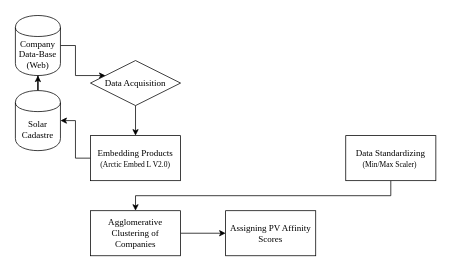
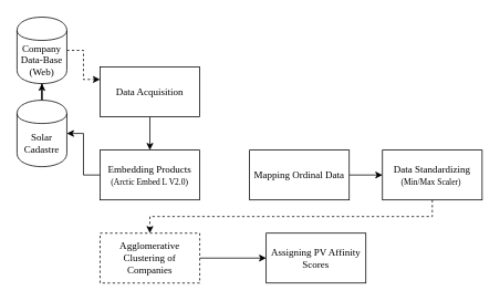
  <mxCell id="0" />
  <mxCell id="1" parent="0" />
- <mxCell id="2" style="edgeStyle=orthogonalEdgeStyle;rounded=0;orthogonalLoop=1;jettySize=auto;html=1;entryX=0;entryY=0.25;entryDx=0;entryDy=0;fontFamily=Lucida Console;" edge="1" parent="1" source="3" target="7"><mxGeometry relative="1" as="geometry" /></mxCell>
+ <mxCell id="2" style="edgeStyle=orthogonalEdgeStyle;rounded=0;orthogonalLoop=1;jettySize=auto;html=1;entryX=0;entryY=0.25;entryDx=0;entryDy=0;fontFamily=Lucida Console;dashed=1;" edge="1" parent="1" source="3" target="7"><mxGeometry relative="1" as="geometry" /></mxCell>
  <mxCell id="3" value="Company Data-Base (Web)" style="shape=cylinder;whiteSpace=wrap;html=1;boundedLbl=1;backgroundOutline=1;fontFamily=Lucida Console;" vertex="1" parent="1"><mxGeometry x="20" y="20" width="60" height="80" as="geometry" /></mxCell>
  <mxCell id="4" style="edgeStyle=orthogonalEdgeStyle;rounded=0;orthogonalLoop=1;jettySize=auto;html=1;fontFamily=Lucida Console;" edge="1" parent="1" source="5" target="3"><mxGeometry relative="1" as="geometry" /></mxCell>
  <mxCell id="5" value="Solar Cadastre" style="shape=cylinder;whiteSpace=wrap;html=1;boundedLbl=1;backgroundOutline=1;fontFamily=Lucida Console;" vertex="1" parent="1"><mxGeometry x="20" y="120" width="60" height="80" as="geometry" /></mxCell>
  <mxCell id="6" value="" style="edgeStyle=orthogonalEdgeStyle;rounded=0;orthogonalLoop=1;jettySize=auto;html=1;fontFamily=Lucida Console;" edge="1" parent="1" source="7" target="9"><mxGeometry relative="1" as="geometry" /></mxCell>
- <mxCell id="7" value="Data Acquisition" style="rhombus;whiteSpace=wrap;html=1;fontFamily=Lucida Console;" vertex="1" parent="1"><mxGeometry x="120" y="80" width="120" height="60" as="geometry" /></mxCell>
+ <mxCell id="7" value="Data Acquisition" style="rounded=0;whiteSpace=wrap;html=1;fontFamily=Lucida Console;" vertex="1" parent="1"><mxGeometry x="120" y="80" width="120" height="60" as="geometry" /></mxCell>
  <mxCell id="8" value="" style="edgeStyle=orthogonalEdgeStyle;rounded=0;orthogonalLoop=1;jettySize=auto;html=1;fontFamily=Lucida Console;" edge="1" parent="1" source="9" target="5"><mxGeometry relative="1" as="geometry" /></mxCell>
  <mxCell id="9" value="Embedding Products&lt;div&gt;&lt;font style=&quot;font-size: 10px;&quot;&gt;(Arctic Embed L V2.0)&lt;/font&gt;&lt;/div&gt;" style="rounded=0;whiteSpace=wrap;html=1;fontFamily=Lucida Console;" vertex="1" parent="1"><mxGeometry x="120" y="180" width="120" height="60" as="geometry" /></mxCell>
- <mxCell id="10" value="" style="edgeStyle=orthogonalEdgeStyle;rounded=0;orthogonalLoop=1;jettySize=auto;html=1;exitX=0.5;exitY=1;exitDx=0;exitDy=0;fontFamily=Lucida Console;" edge="1" parent="1" source="15" target="14"><mxGeometry relative="1" as="geometry"><Array as="points"><mxPoint x="520" y="260" /><mxPoint x="180" y="260" /></Array></mxGeometry></mxCell>
+ <mxCell id="10" value="" style="edgeStyle=orthogonalEdgeStyle;rounded=0;orthogonalLoop=1;jettySize=auto;html=1;exitX=0.5;exitY=1;exitDx=0;exitDy=0;fontFamily=Lucida Console;dashed=1;" edge="1" parent="1" source="15" target="14"><mxGeometry relative="1" as="geometry"><Array as="points"><mxPoint x="520" y="260" /><mxPoint x="180" y="260" /></Array></mxGeometry></mxCell>
+ <mxCell id="11" value="" style="edgeStyle=orthogonalEdgeStyle;rounded=0;orthogonalLoop=1;jettySize=auto;html=1;fontFamily=Lucida Console;" edge="1" parent="1" source="12" target="15"><mxGeometry relative="1" as="geometry" /></mxCell>
+ <mxCell id="12" value="Mapping Ordinal Data" style="rounded=0;whiteSpace=wrap;html=1;fontFamily=Lucida Console;" vertex="1" parent="1"><mxGeometry x="300" y="180" width="120" height="60" as="geometry" /></mxCell>
  <mxCell id="13" value="" style="edgeStyle=orthogonalEdgeStyle;rounded=0;orthogonalLoop=1;jettySize=auto;html=1;" edge="1" parent="1" source="14" target="16"><mxGeometry relative="1" as="geometry" /></mxCell>
- <mxCell id="14" value="Agglomerative Clustering of Companies" style="rounded=0;whiteSpace=wrap;html=1;fontFamily=Lucida Console;" vertex="1" parent="1"><mxGeometry x="120" y="280" width="120" height="60" as="geometry" /></mxCell>
+ <mxCell id="14" value="Agglomerative Clustering of Companies" style="rounded=0;whiteSpace=wrap;html=1;fontFamily=Lucida Console;dashed=1;" vertex="1" parent="1"><mxGeometry x="120" y="280" width="120" height="60" as="geometry" /></mxCell>
  <mxCell id="15" value="Data Standardizing&lt;div&gt;&lt;font style=&quot;font-size: 10px;&quot;&gt;(Min/Max Scaler)&amp;nbsp;&lt;/font&gt;&lt;/div&gt;" style="rounded=0;whiteSpace=wrap;html=1;fontFamily=Lucida Console;" vertex="1" parent="1"><mxGeometry x="460" y="180" width="120" height="60" as="geometry" /></mxCell>
- <mxCell id="16" value="Assigning PV Affinity Scores" style="rounded=0;whiteSpace=wrap;html=1;fontFamily=Lucida Console;" vertex="1" parent="1"><mxGeometry x="300" y="280" width="120" height="60" as="geometry" /></mxCell>
+ <mxCell id="16" value="Assigning PV Affinity Scores" style="rounded=0;whiteSpace=wrap;html=1;fontFamily=Lucida Console;" vertex="1" parent="1"><mxGeometry x="320" y="280" width="120" height="60" as="geometry" /></mxCell>
